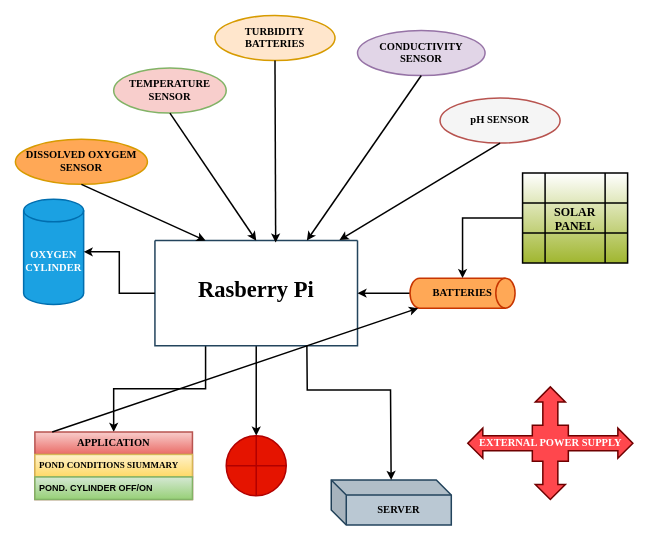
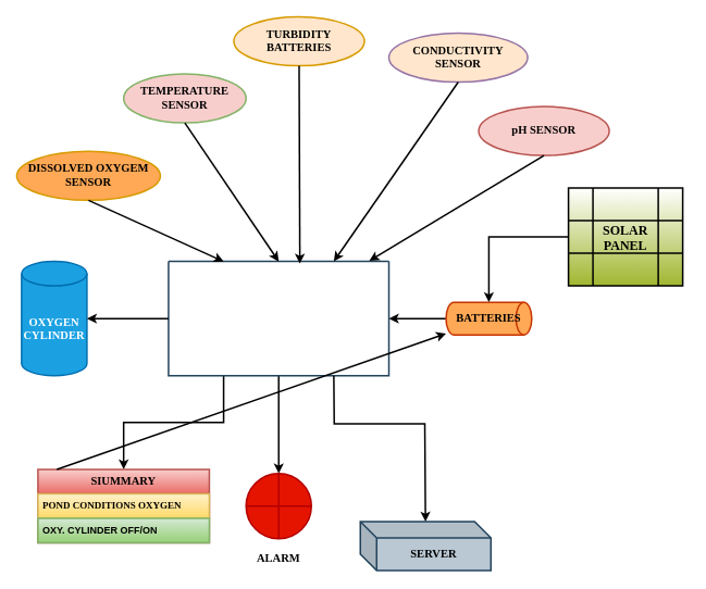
  <mxCell id="0" />
  <mxCell id="1" parent="0" />
  <mxCell id="2" style="edgeStyle=orthogonalEdgeStyle;rounded=0;orthogonalLoop=1;jettySize=auto;html=1;strokeWidth=2;" parent="1" source="4" target="13" edge="1"><mxGeometry relative="1" as="geometry" /></mxCell>
  <mxCell id="3" style="edgeStyle=orthogonalEdgeStyle;rounded=0;orthogonalLoop=1;jettySize=auto;html=1;exitX=0.25;exitY=1;exitDx=0;exitDy=0;strokeWidth=2;" parent="1" source="4" target="15" edge="1"><mxGeometry relative="1" as="geometry" /></mxCell>
  <mxCell id="4" value="" style="swimlane;startSize=0;fillColor=#5599ce;strokeColor=#23445d;strokeWidth=2;" parent="1" vertex="1"><mxGeometry x="206" y="320" width="270" height="140" as="geometry" /></mxCell>
- <mxCell id="5" value="&lt;font size=&quot;1&quot; face=&quot;Times New Roman&quot;&gt;&lt;b style=&quot;font-size: 30px;&quot;&gt;Rasberry Pi&lt;/b&gt;&lt;/font&gt;" style="text;html=1;align=center;verticalAlign=middle;whiteSpace=wrap;rounded=0;strokeWidth=2;" parent="4" vertex="1"><mxGeometry x="35" y="50" width="200" height="30" as="geometry" /></mxCell>
  <mxCell id="6" value="&lt;b&gt;&lt;font style=&quot;font-size: 14px;&quot; face=&quot;Times New Roman&quot;&gt;TEMPERATURE SENSOR&lt;/font&gt;&lt;/b&gt;" style="ellipse;whiteSpace=wrap;html=1;fillColor=#f8cecc;strokeColor=#82b366;strokeWidth=2;" parent="1" vertex="1"><mxGeometry x="151" y="90" width="150" height="60" as="geometry" /></mxCell>
  <mxCell id="7" value="&lt;b&gt;&lt;font style=&quot;font-size: 14px;&quot; face=&quot;Times New Roman&quot;&gt;TURBIDITY BATTERIES&lt;/font&gt;&lt;/b&gt;" style="ellipse;whiteSpace=wrap;html=1;fillColor=#ffe6cc;strokeColor=#d79b00;strokeWidth=2;" parent="1" vertex="1"><mxGeometry x="286" y="20" width="160" height="60" as="geometry" /></mxCell>
- <mxCell id="8" value="&lt;b&gt;&lt;font style=&quot;font-size: 14px;&quot; face=&quot;Times New Roman&quot;&gt;pH SENSOR&lt;/font&gt;&lt;/b&gt;" style="ellipse;whiteSpace=wrap;html=1;fillColor=#f5f5f5;strokeColor=#b85450;strokeWidth=2;" parent="1" vertex="1"><mxGeometry x="586" y="130" width="160" height="60" as="geometry" /></mxCell>
- <mxCell id="9" value="&lt;b&gt;&lt;font style=&quot;font-size: 14px;&quot; face=&quot;Times New Roman&quot;&gt;CONDUCTIVITY SENSOR&lt;/font&gt;&lt;/b&gt;" style="ellipse;whiteSpace=wrap;html=1;fillColor=#e1d5e7;strokeColor=#9673a6;strokeWidth=2;" parent="1" vertex="1"><mxGeometry x="476" y="40" width="170" height="60" as="geometry" /></mxCell>
- <mxCell id="10" value="&lt;b&gt;&lt;font style=&quot;font-size: 14px;&quot; face=&quot;Times New Roman&quot;&gt;OXYGEN CYLINDER&lt;/font&gt;&lt;/b&gt;" style="shape=cylinder3;whiteSpace=wrap;html=1;boundedLbl=1;backgroundOutline=1;size=15;fillColor=#1ba1e2;fontColor=#ffffff;strokeColor=#006EAF;strokeWidth=2;" parent="1" vertex="1"><mxGeometry x="31" y="265" width="80" height="140" as="geometry" /></mxCell>
+ <mxCell id="8" value="&lt;b&gt;&lt;font style=&quot;font-size: 14px;&quot; face=&quot;Times New Roman&quot;&gt;pH SENSOR&lt;/font&gt;&lt;/b&gt;" style="ellipse;whiteSpace=wrap;html=1;fillColor=#f8cecc;strokeColor=#b85450;strokeWidth=2;" parent="1" vertex="1"><mxGeometry x="586" y="130" width="160" height="60" as="geometry" /></mxCell>
+ <mxCell id="9" value="&lt;b&gt;&lt;font style=&quot;font-size: 14px;&quot; face=&quot;Times New Roman&quot;&gt;CONDUCTIVITY SENSOR&lt;/font&gt;&lt;/b&gt;" style="ellipse;whiteSpace=wrap;html=1;fillColor=#ffe6cc;strokeColor=#9673a6;strokeWidth=2;" parent="1" vertex="1"><mxGeometry x="476" y="40" width="170" height="60" as="geometry" /></mxCell>
+ <mxCell id="10" value="&lt;b&gt;&lt;font style=&quot;font-size: 14px;&quot; face=&quot;Times New Roman&quot;&gt;OXYGEN CYLINDER&lt;/font&gt;&lt;/b&gt;" style="shape=cylinder3;whiteSpace=wrap;html=1;boundedLbl=1;backgroundOutline=1;size=15;fillColor=#1ba1e2;fontColor=#ffffff;strokeColor=#006EAF;strokeWidth=2;" parent="1" vertex="1"><mxGeometry x="26" y="320" width="80" height="140" as="geometry" /></mxCell>
  <mxCell id="11" style="edgeStyle=orthogonalEdgeStyle;rounded=0;orthogonalLoop=1;jettySize=auto;html=1;entryX=1;entryY=0.5;entryDx=0;entryDy=0;entryPerimeter=0;strokeWidth=2;" parent="1" source="4" target="10" edge="1"><mxGeometry relative="1" as="geometry" /></mxCell>
  <mxCell id="12" value="&lt;b&gt;&lt;font face=&quot;Times New Roman&quot; style=&quot;font-size: 14px;&quot;&gt;SERVER&lt;/font&gt;&lt;/b&gt;" style="shape=cube;whiteSpace=wrap;html=1;boundedLbl=1;backgroundOutline=1;darkOpacity=0.05;darkOpacity2=0.1;fillColor=#bac8d3;strokeColor=#23445d;strokeWidth=2;" parent="1" vertex="1"><mxGeometry x="441" y="639" width="160" height="60" as="geometry" /></mxCell>
  <mxCell id="13" value="" style="shape=orEllipse;perimeter=ellipsePerimeter;whiteSpace=wrap;html=1;backgroundOutline=1;fillColor=#e51400;strokeColor=#B20000;fontColor=#ffffff;strokeWidth=2;" parent="1" vertex="1"><mxGeometry x="301" y="580" width="80" height="80" as="geometry" /></mxCell>
- <mxCell id="15" value="&lt;b&gt;&lt;font style=&quot;font-size: 14px;&quot; face=&quot;Times New Roman&quot;&gt;APPLICATION&lt;/font&gt;&lt;/b&gt;" style="swimlane;fontStyle=0;childLayout=stackLayout;horizontal=1;startSize=30;horizontalStack=0;resizeParent=1;resizeParentMax=0;resizeLast=0;collapsible=1;marginBottom=0;whiteSpace=wrap;html=1;fillColor=#f8cecc;gradientColor=#ea6b66;strokeColor=#b85450;strokeWidth=2;" parent="1" vertex="1"><mxGeometry x="46" y="575" width="210" height="90" as="geometry" /></mxCell>
- <mxCell id="16" value="&lt;b&gt;&lt;font style=&quot;font-size: 12px;&quot; face=&quot;Times New Roman&quot;&gt;POND CONDITIONS SIUMMARY&lt;/font&gt;&lt;/b&gt;" style="text;strokeColor=#d6b656;fillColor=#fff2cc;align=left;verticalAlign=middle;spacingLeft=4;spacingRight=4;overflow=hidden;points=[[0,0.5],[1,0.5]];portConstraint=eastwest;rotatable=0;whiteSpace=wrap;html=1;gradientColor=#ffd966;strokeWidth=2;" parent="15" vertex="1"><mxGeometry y="30" width="210" height="30" as="geometry" /></mxCell>
- <mxCell id="17" value="&lt;b&gt;POND. CYLINDER OFF/ON&lt;/b&gt;" style="text;strokeColor=#82b366;fillColor=#d5e8d4;align=left;verticalAlign=middle;spacingLeft=4;spacingRight=4;overflow=hidden;points=[[0,0.5],[1,0.5]];portConstraint=eastwest;rotatable=0;whiteSpace=wrap;html=1;gradientColor=#97d077;strokeWidth=2;" parent="15" vertex="1"><mxGeometry y="60" width="210" height="30" as="geometry" /></mxCell>
+ <mxCell id="14" value="&lt;b&gt;&lt;font style=&quot;font-size: 14px;&quot; face=&quot;Times New Roman&quot;&gt;ALARM&lt;/font&gt;&lt;/b&gt;" style="text;html=1;align=center;verticalAlign=middle;whiteSpace=wrap;rounded=0;strokeWidth=2;" parent="1" vertex="1"><mxGeometry x="311" y="670" width="60" height="30" as="geometry" /></mxCell>
+ <mxCell id="15" value="&lt;b&gt;&lt;font style=&quot;font-size: 14px;&quot; face=&quot;Times New Roman&quot;&gt;SIUMMARY&lt;/font&gt;&lt;/b&gt;" style="swimlane;fontStyle=0;childLayout=stackLayout;horizontal=1;startSize=30;horizontalStack=0;resizeParent=1;resizeParentMax=0;resizeLast=0;collapsible=1;marginBottom=0;whiteSpace=wrap;html=1;fillColor=#f8cecc;gradientColor=#ea6b66;strokeColor=#b85450;strokeWidth=2;" parent="1" vertex="1"><mxGeometry x="46" y="575" width="210" height="90" as="geometry" /></mxCell>
+ <mxCell id="16" value="&lt;b&gt;&lt;font style=&quot;font-size: 12px;&quot; face=&quot;Times New Roman&quot;&gt;POND CONDITIONS OXYGEN&lt;/font&gt;&lt;/b&gt;" style="text;strokeColor=#d6b656;fillColor=#fff2cc;align=left;verticalAlign=middle;spacingLeft=4;spacingRight=4;overflow=hidden;points=[[0,0.5],[1,0.5]];portConstraint=eastwest;rotatable=0;whiteSpace=wrap;html=1;gradientColor=#ffd966;strokeWidth=2;" parent="15" vertex="1"><mxGeometry y="30" width="210" height="30" as="geometry" /></mxCell>
+ <mxCell id="17" value="&lt;b&gt;OXY. CYLINDER OFF/ON&lt;/b&gt;" style="text;strokeColor=#82b366;fillColor=#d5e8d4;align=left;verticalAlign=middle;spacingLeft=4;spacingRight=4;overflow=hidden;points=[[0,0.5],[1,0.5]];portConstraint=eastwest;rotatable=0;whiteSpace=wrap;html=1;gradientColor=#97d077;strokeWidth=2;" parent="15" vertex="1"><mxGeometry y="60" width="210" height="30" as="geometry" /></mxCell>
  <mxCell id="18" style="edgeStyle=orthogonalEdgeStyle;rounded=0;orthogonalLoop=1;jettySize=auto;html=1;entryX=1;entryY=0.5;entryDx=0;entryDy=0;strokeWidth=2;" parent="1" source="19" target="4" edge="1"><mxGeometry relative="1" as="geometry" /></mxCell>
- <mxCell id="19" value="&lt;b&gt;&lt;font style=&quot;font-size: 14px;&quot; face=&quot;Times New Roman&quot;&gt;BATTERIES&lt;/font&gt;&lt;/b&gt;" style="strokeWidth=2;html=1;shape=mxgraph.flowchart.direct_data;whiteSpace=wrap;fillColor=#FFA856;fontColor=#000000;strokeColor=#C73500;" parent="1" vertex="1"><mxGeometry x="546" y="370" width="140" height="40" as="geometry" /></mxCell>
+ <mxCell id="19" value="&lt;b&gt;&lt;font style=&quot;font-size: 14px;&quot; face=&quot;Times New Roman&quot;&gt;BATTERIES&lt;/font&gt;&lt;/b&gt;" style="strokeWidth=2;html=1;shape=mxgraph.flowchart.direct_data;whiteSpace=wrap;fillColor=#FFA856;fontColor=#000000;strokeColor=#C73500;" parent="1" vertex="1"><mxGeometry x="546" y="370" width="105" height="40" as="geometry" /></mxCell>
  <mxCell id="20" value="" style="edgeStyle=orthogonalEdgeStyle;rounded=0;orthogonalLoop=1;jettySize=auto;html=1;strokeWidth=2;" parent="1" source="21" target="19" edge="1"><mxGeometry relative="1" as="geometry" /></mxCell>
  <mxCell id="21" value="" style="shape=table;startSize=0;container=1;collapsible=0;childLayout=tableLayout;fontSize=16;fillColor=default;gradientColor=#a0b62f;swimlaneFillColor=none;strokeWidth=2;" parent="1" vertex="1"><mxGeometry x="696" y="230" width="140" height="120" as="geometry" /></mxCell>
  <mxCell id="22" value="" style="shape=tableRow;horizontal=0;startSize=0;swimlaneHead=0;swimlaneBody=0;strokeColor=inherit;top=0;left=0;bottom=0;right=0;collapsible=0;dropTarget=0;fillColor=none;points=[[0,0.5],[1,0.5]];portConstraint=eastwest;fontSize=16;strokeWidth=2;" parent="21" vertex="1"><mxGeometry width="140" height="40" as="geometry" /></mxCell>
  <mxCell id="23" value="" style="shape=partialRectangle;html=1;whiteSpace=wrap;connectable=0;strokeColor=inherit;overflow=hidden;fillColor=none;top=0;left=0;bottom=0;right=0;pointerEvents=1;fontSize=16;strokeWidth=2;" parent="22" vertex="1"><mxGeometry width="30" height="40" as="geometry"><mxRectangle width="30" height="40" as="alternateBounds" /></mxGeometry></mxCell>
  <mxCell id="24" value="" style="shape=partialRectangle;html=1;whiteSpace=wrap;connectable=0;strokeColor=inherit;overflow=hidden;fillColor=none;top=0;left=0;bottom=0;right=0;pointerEvents=1;fontSize=16;strokeWidth=2;" parent="22" vertex="1"><mxGeometry x="30" width="80" height="40" as="geometry"><mxRectangle width="80" height="40" as="alternateBounds" /></mxGeometry></mxCell>
  <mxCell id="25" value="" style="shape=partialRectangle;html=1;whiteSpace=wrap;connectable=0;strokeColor=inherit;overflow=hidden;fillColor=none;top=0;left=0;bottom=0;right=0;pointerEvents=1;fontSize=16;strokeWidth=2;" parent="22" vertex="1"><mxGeometry x="110" width="30" height="40" as="geometry"><mxRectangle width="30" height="40" as="alternateBounds" /></mxGeometry></mxCell>
  <mxCell id="26" value="" style="shape=tableRow;horizontal=0;startSize=0;swimlaneHead=0;swimlaneBody=0;strokeColor=inherit;top=0;left=0;bottom=0;right=0;collapsible=0;dropTarget=0;fillColor=none;points=[[0,0.5],[1,0.5]];portConstraint=eastwest;fontSize=16;strokeWidth=2;" parent="21" vertex="1"><mxGeometry y="40" width="140" height="40" as="geometry" /></mxCell>
  <mxCell id="27" value="" style="shape=partialRectangle;html=1;whiteSpace=wrap;connectable=0;strokeColor=inherit;overflow=hidden;fillColor=none;top=0;left=0;bottom=0;right=0;pointerEvents=1;fontSize=16;strokeWidth=2;" parent="26" vertex="1"><mxGeometry width="30" height="40" as="geometry"><mxRectangle width="30" height="40" as="alternateBounds" /></mxGeometry></mxCell>
  <mxCell id="28" value="&lt;b&gt;&lt;font style=&quot;font-size: 16px;&quot; face=&quot;Times New Roman&quot;&gt;SOLAR PANEL&lt;/font&gt;&lt;/b&gt;" style="shape=partialRectangle;html=1;whiteSpace=wrap;connectable=0;strokeColor=inherit;overflow=hidden;fillColor=none;top=0;left=0;bottom=0;right=0;pointerEvents=1;fontSize=16;strokeWidth=2;" parent="26" vertex="1"><mxGeometry x="30" width="80" height="40" as="geometry"><mxRectangle width="80" height="40" as="alternateBounds" /></mxGeometry></mxCell>
  <mxCell id="29" value="" style="shape=partialRectangle;html=1;whiteSpace=wrap;connectable=0;strokeColor=inherit;overflow=hidden;fillColor=none;top=0;left=0;bottom=0;right=0;pointerEvents=1;fontSize=16;strokeWidth=2;" parent="26" vertex="1"><mxGeometry x="110" width="30" height="40" as="geometry"><mxRectangle width="30" height="40" as="alternateBounds" /></mxGeometry></mxCell>
  <mxCell id="30" value="" style="shape=tableRow;horizontal=0;startSize=0;swimlaneHead=0;swimlaneBody=0;strokeColor=inherit;top=0;left=0;bottom=0;right=0;collapsible=0;dropTarget=0;fillColor=none;points=[[0,0.5],[1,0.5]];portConstraint=eastwest;fontSize=16;strokeWidth=2;" parent="21" vertex="1"><mxGeometry y="80" width="140" height="40" as="geometry" /></mxCell>
  <mxCell id="31" value="" style="shape=partialRectangle;html=1;whiteSpace=wrap;connectable=0;strokeColor=inherit;overflow=hidden;fillColor=none;top=0;left=0;bottom=0;right=0;pointerEvents=1;fontSize=16;strokeWidth=2;" parent="30" vertex="1"><mxGeometry width="30" height="40" as="geometry"><mxRectangle width="30" height="40" as="alternateBounds" /></mxGeometry></mxCell>
  <mxCell id="32" value="" style="shape=partialRectangle;html=1;whiteSpace=wrap;connectable=0;strokeColor=inherit;overflow=hidden;fillColor=none;top=0;left=0;bottom=0;right=0;pointerEvents=1;fontSize=16;strokeWidth=2;" parent="30" vertex="1"><mxGeometry x="30" width="80" height="40" as="geometry"><mxRectangle width="80" height="40" as="alternateBounds" /></mxGeometry></mxCell>
  <mxCell id="33" value="" style="shape=partialRectangle;html=1;whiteSpace=wrap;connectable=0;strokeColor=inherit;overflow=hidden;fillColor=none;top=0;left=0;bottom=0;right=0;pointerEvents=1;fontSize=16;strokeWidth=2;" parent="30" vertex="1"><mxGeometry x="110" width="30" height="40" as="geometry"><mxRectangle width="30" height="40" as="alternateBounds" /></mxGeometry></mxCell>
- <mxCell id="34" value="&lt;b&gt;&lt;font style=&quot;font-size: 14px;&quot; face=&quot;Times New Roman&quot;&gt;EXTERNAL POWER SUPPLY&lt;/font&gt;&lt;/b&gt;" style="html=1;shadow=0;dashed=0;align=center;verticalAlign=middle;shape=mxgraph.arrows2.calloutQuadArrow;dy=10;dx=20;notch=24;arrowHead=10;fillColor=#FF474D;fontColor=#ffffff;strokeColor=#6F0000;strokeWidth=2;" parent="1" vertex="1"><mxGeometry x="623" y="515" width="220" height="150" as="geometry" /></mxCell>
  <mxCell id="35" value="&lt;b&gt;&lt;font style=&quot;font-size: 14px;&quot; face=&quot;Times New Roman&quot;&gt;DISSOLVED OXYGEM SENSOR&lt;/font&gt;&lt;/b&gt;" style="ellipse;whiteSpace=wrap;html=1;fillColor=#ffa856;strokeColor=#d79b00;strokeWidth=2;" parent="1" vertex="1"><mxGeometry x="20" y="185" width="176" height="60" as="geometry" /></mxCell>
  <mxCell id="36" value="" style="endArrow=classic;html=1;rounded=0;hachureGap=4;fontFamily=Architects Daughter;fontSource=https%3A%2F%2Ffonts.googleapis.com%2Fcss%3Ffamily%3DArchitects%2BDaughter;exitX=0.5;exitY=1;exitDx=0;exitDy=0;entryX=0.25;entryY=0;entryDx=0;entryDy=0;strokeWidth=2;" parent="1" source="35" target="4" edge="1"><mxGeometry width="50" height="50" relative="1" as="geometry"><mxPoint x="426" y="250" as="sourcePoint" /><mxPoint x="476" y="200" as="targetPoint" /></mxGeometry></mxCell>
  <mxCell id="37" value="" style="endArrow=classic;html=1;rounded=0;hachureGap=4;fontFamily=Architects Daughter;fontSource=https%3A%2F%2Ffonts.googleapis.com%2Fcss%3Ffamily%3DArchitects%2BDaughter;exitX=0.5;exitY=1;exitDx=0;exitDy=0;entryX=0.5;entryY=0;entryDx=0;entryDy=0;strokeWidth=2;" parent="1" source="6" target="4" edge="1"><mxGeometry width="50" height="50" relative="1" as="geometry"><mxPoint x="254" y="201" as="sourcePoint" /><mxPoint x="364" y="300" as="targetPoint" /></mxGeometry></mxCell>
  <mxCell id="38" value="" style="endArrow=classic;html=1;rounded=0;hachureGap=4;fontFamily=Architects Daughter;fontSource=https%3A%2F%2Ffonts.googleapis.com%2Fcss%3Ffamily%3DArchitects%2BDaughter;exitX=0.5;exitY=1;exitDx=0;exitDy=0;entryX=0.596;entryY=0.018;entryDx=0;entryDy=0;entryPerimeter=0;strokeWidth=2;" parent="1" source="7" target="4" edge="1"><mxGeometry width="50" height="50" relative="1" as="geometry"><mxPoint x="426" y="250" as="sourcePoint" /><mxPoint x="476" y="200" as="targetPoint" /></mxGeometry></mxCell>
  <mxCell id="39" value="" style="endArrow=classic;html=1;rounded=0;hachureGap=4;fontFamily=Architects Daughter;fontSource=https%3A%2F%2Ffonts.googleapis.com%2Fcss%3Ffamily%3DArchitects%2BDaughter;exitX=0.5;exitY=1;exitDx=0;exitDy=0;entryX=0.75;entryY=0;entryDx=0;entryDy=0;strokeWidth=2;" parent="1" source="9" target="4" edge="1"><mxGeometry width="50" height="50" relative="1" as="geometry"><mxPoint x="426" y="250" as="sourcePoint" /><mxPoint x="476" y="200" as="targetPoint" /></mxGeometry></mxCell>
  <mxCell id="40" value="" style="endArrow=classic;html=1;rounded=0;hachureGap=4;fontFamily=Architects Daughter;fontSource=https%3A%2F%2Ffonts.googleapis.com%2Fcss%3Ffamily%3DArchitects%2BDaughter;exitX=0.5;exitY=1;exitDx=0;exitDy=0;entryX=0.911;entryY=-0.006;entryDx=0;entryDy=0;entryPerimeter=0;strokeWidth=2;" parent="1" source="8" target="4" edge="1"><mxGeometry width="50" height="50" relative="1" as="geometry"><mxPoint x="426" y="250" as="sourcePoint" /><mxPoint x="476" y="200" as="targetPoint" /></mxGeometry></mxCell>
  <mxCell id="41" value="" style="endArrow=classic;html=1;rounded=0;hachureGap=4;fontFamily=Architects Daughter;fontSource=https%3A%2F%2Ffonts.googleapis.com%2Fcss%3Ffamily%3DArchitects%2BDaughter;strokeWidth=2;exitX=0.11;exitY=0;exitDx=0;exitDy=0;exitPerimeter=0;" parent="1" source="15" target="19" edge="1"><mxGeometry width="50" height="50" relative="1" as="geometry"><mxPoint x="66" y="570" as="sourcePoint" /><mxPoint x="476" y="530" as="targetPoint" /></mxGeometry></mxCell>
  <mxCell id="42" value="" style="endArrow=classic;html=1;rounded=0;hachureGap=4;fontFamily=Architects Daughter;fontSource=https%3A%2F%2Ffonts.googleapis.com%2Fcss%3Ffamily%3DArchitects%2BDaughter;exitX=0.75;exitY=1;exitDx=0;exitDy=0;strokeWidth=2;" parent="1" source="4" target="12" edge="1"><mxGeometry width="50" height="50" relative="1" as="geometry"><mxPoint x="526" y="390" as="sourcePoint" /><mxPoint x="576" y="340" as="targetPoint" /><Array as="points"><mxPoint x="409" y="519" /><mxPoint x="520" y="519" /></Array></mxGeometry></mxCell>
